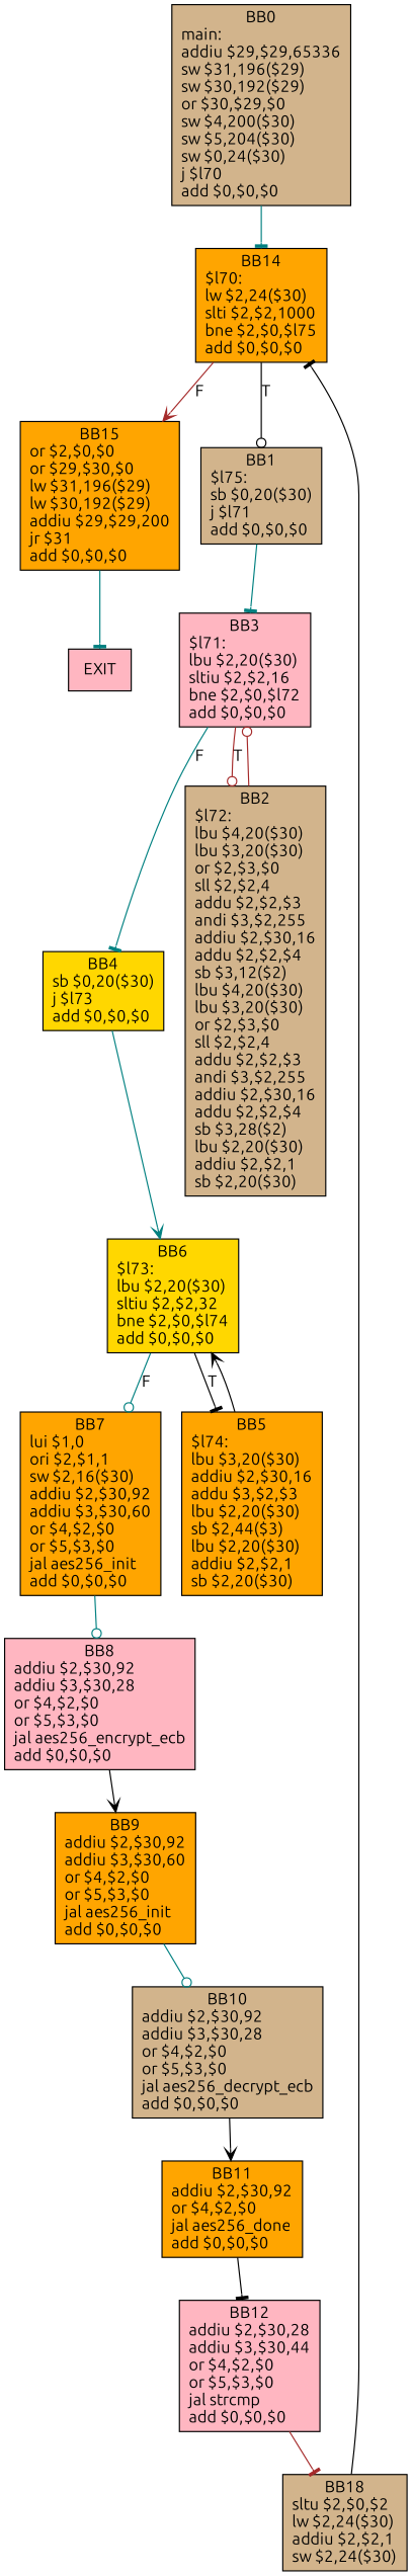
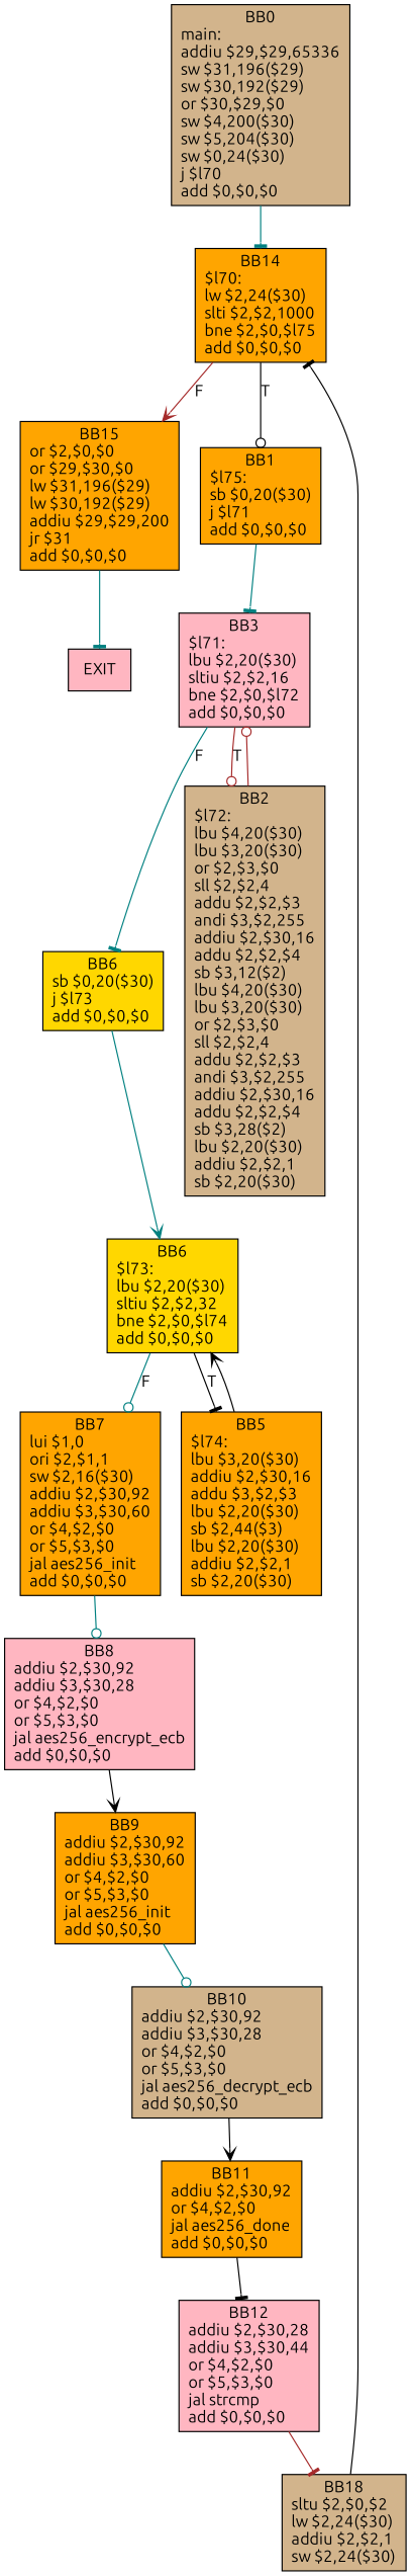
  digraph {
    fontname=Ubuntu
    node [fillcolor=orange fontname=Ubuntu shape=box style=filled]
    edge [arrowhead=tee color=teal fontname=Ubuntu style=filled]
    n1 [fillcolor=tan label="BB0\nmain:\laddiu $29,$29,65336\lsw $31,196($29)\lsw $30,192($29)\lor $30,$29,$0\lsw $4,200($30)\lsw $5,204($30)\lsw $0,24($30)\lj $l70\ladd $0,$0,$0\l"]
    n2 [label="BB14\n$l70:\llw $2,24($30)\lslti $2,$2,1000\lbne $2,$0,$l75\ladd $0,$0,$0\l"]
    n3 [label="BB15\nor $2,$0,$0\lor $29,$30,$0\llw $31,196($29)\llw $30,192($29)\laddiu $29,$29,200\ljr $31\ladd $0,$0,$0\l"]
-   n4 [fillcolor=tan label="BB1\n$l75:\lsb $0,20($30)\lj $l71\ladd $0,$0,$0\l"]
+   n4 [label="BB1\n$l75:\lsb $0,20($30)\lj $l71\ladd $0,$0,$0\l"]
    EXIT [fillcolor=lightpink]
    n6 [fillcolor=lightpink label="BB3\n$l71:\llbu $2,20($30)\lsltiu $2,$2,16\lbne $2,$0,$l72\ladd $0,$0,$0\l"]
-   n7 [fillcolor=gold label="BB4\nsb $0,20($30)\lj $l73\ladd $0,$0,$0\l"]
+   n7 [fillcolor=gold label="BB6\nsb $0,20($30)\lj $l73\ladd $0,$0,$0\l"]
    n8 [fillcolor=tan label="BB2\n$l72:\llbu $4,20($30)\llbu $3,20($30)\lor $2,$3,$0\lsll $2,$2,4\laddu $2,$2,$3\landi $3,$2,255\laddiu $2,$30,16\laddu $2,$2,$4\lsb $3,12($2)\llbu $4,20($30)\llbu $3,20($30)\lor $2,$3,$0\lsll $2,$2,4\laddu $2,$2,$3\landi $3,$2,255\laddiu $2,$30,16\laddu $2,$2,$4\lsb $3,28($2)\llbu $2,20($30)\laddiu $2,$2,1\lsb $2,20($30)\l"]
    n9 [fillcolor=gold label="BB6\n$l73:\llbu $2,20($30)\lsltiu $2,$2,32\lbne $2,$0,$l74\ladd $0,$0,$0\l"]
    n10 [label="BB7\nlui $1,0\lori $2,$1,1\lsw $2,16($30)\laddiu $2,$30,92\laddiu $3,$30,60\lor $4,$2,$0\lor $5,$3,$0\ljal aes256_init\ladd $0,$0,$0\l"]
    n11 [label="BB5\n$l74:\llbu $3,20($30)\laddiu $2,$30,16\laddu $3,$2,$3\llbu $2,20($30)\lsb $2,44($3)\llbu $2,20($30)\laddiu $2,$2,1\lsb $2,20($30)\l"]
    n12 [fillcolor=lightpink label="BB8\naddiu $2,$30,92\laddiu $3,$30,28\lor $4,$2,$0\lor $5,$3,$0\ljal aes256_encrypt_ecb\ladd $0,$0,$0\l"]
    n13 [label="BB9\naddiu $2,$30,92\laddiu $3,$30,60\lor $4,$2,$0\lor $5,$3,$0\ljal aes256_init\ladd $0,$0,$0\l"]
    n14 [fillcolor=tan label="BB10\naddiu $2,$30,92\laddiu $3,$30,28\lor $4,$2,$0\lor $5,$3,$0\ljal aes256_decrypt_ecb\ladd $0,$0,$0\l"]
    n15 [label="BB11\naddiu $2,$30,92\lor $4,$2,$0\ljal aes256_done\ladd $0,$0,$0\l"]
    n16 [fillcolor=lightpink label="BB12\naddiu $2,$30,28\laddiu $3,$30,44\lor $4,$2,$0\lor $5,$3,$0\ljal strcmp\ladd $0,$0,$0\l"]
    n17 [fillcolor=tan label="BB18\nsltu $2,$0,$2\llw $2,24($30)\laddiu $2,$2,1\lsw $2,24($30)\l"]
    n1 -> n2
    n2 -> n3 [arrowhead=vee color=brown label=F]
    n2 -> n4 [arrowhead=odot color=black label=T]
    n3 -> EXIT
    n4 -> n6
    n6 -> n7 [label=F]
    n6 -> n8 [arrowhead=odot color=brown label=T]
    n7 -> n9 [arrowhead=vee]
    n8 -> n6 [arrowhead=odot color=brown]
    n9 -> n10 [arrowhead=odot label=F]
    n9 -> n11 [color=black label=T]
    n10 -> n12 [arrowhead=odot]
    n11 -> n9 [arrowhead=vee color=black]
    n12 -> n13 [arrowhead=vee color=black]
    n13 -> n14 [arrowhead=odot]
    n14 -> n15 [arrowhead=vee color=black]
    n15 -> n16 [color=black]
    n16 -> n17 [color=brown]
    n17 -> n2 [color=black]
  }
